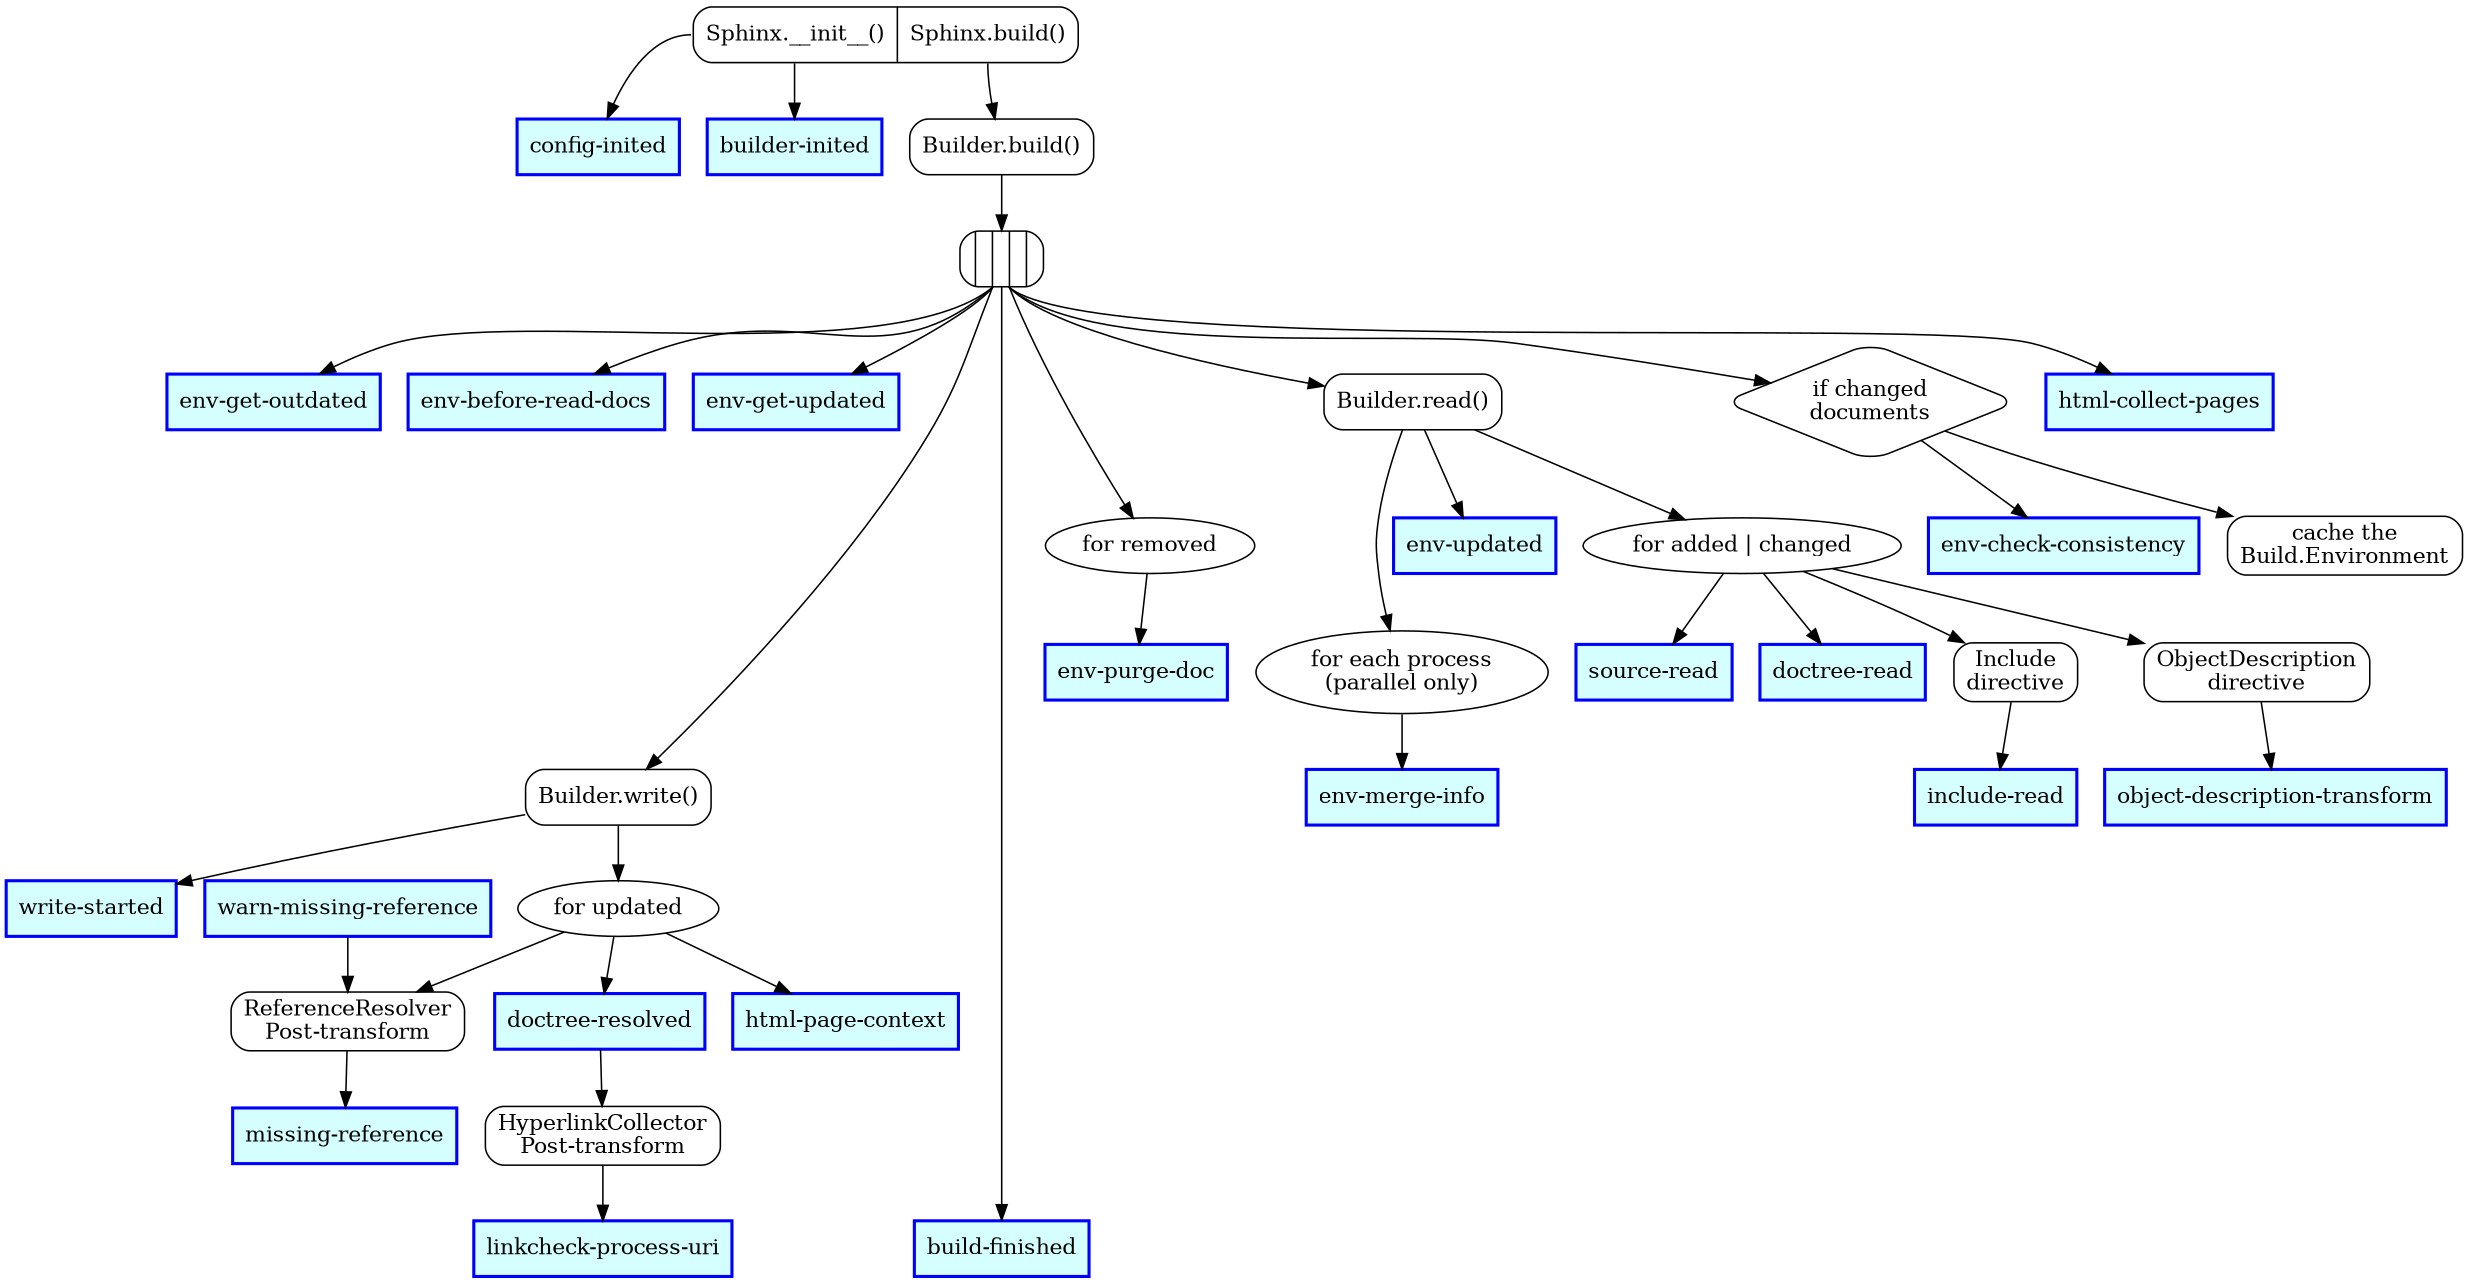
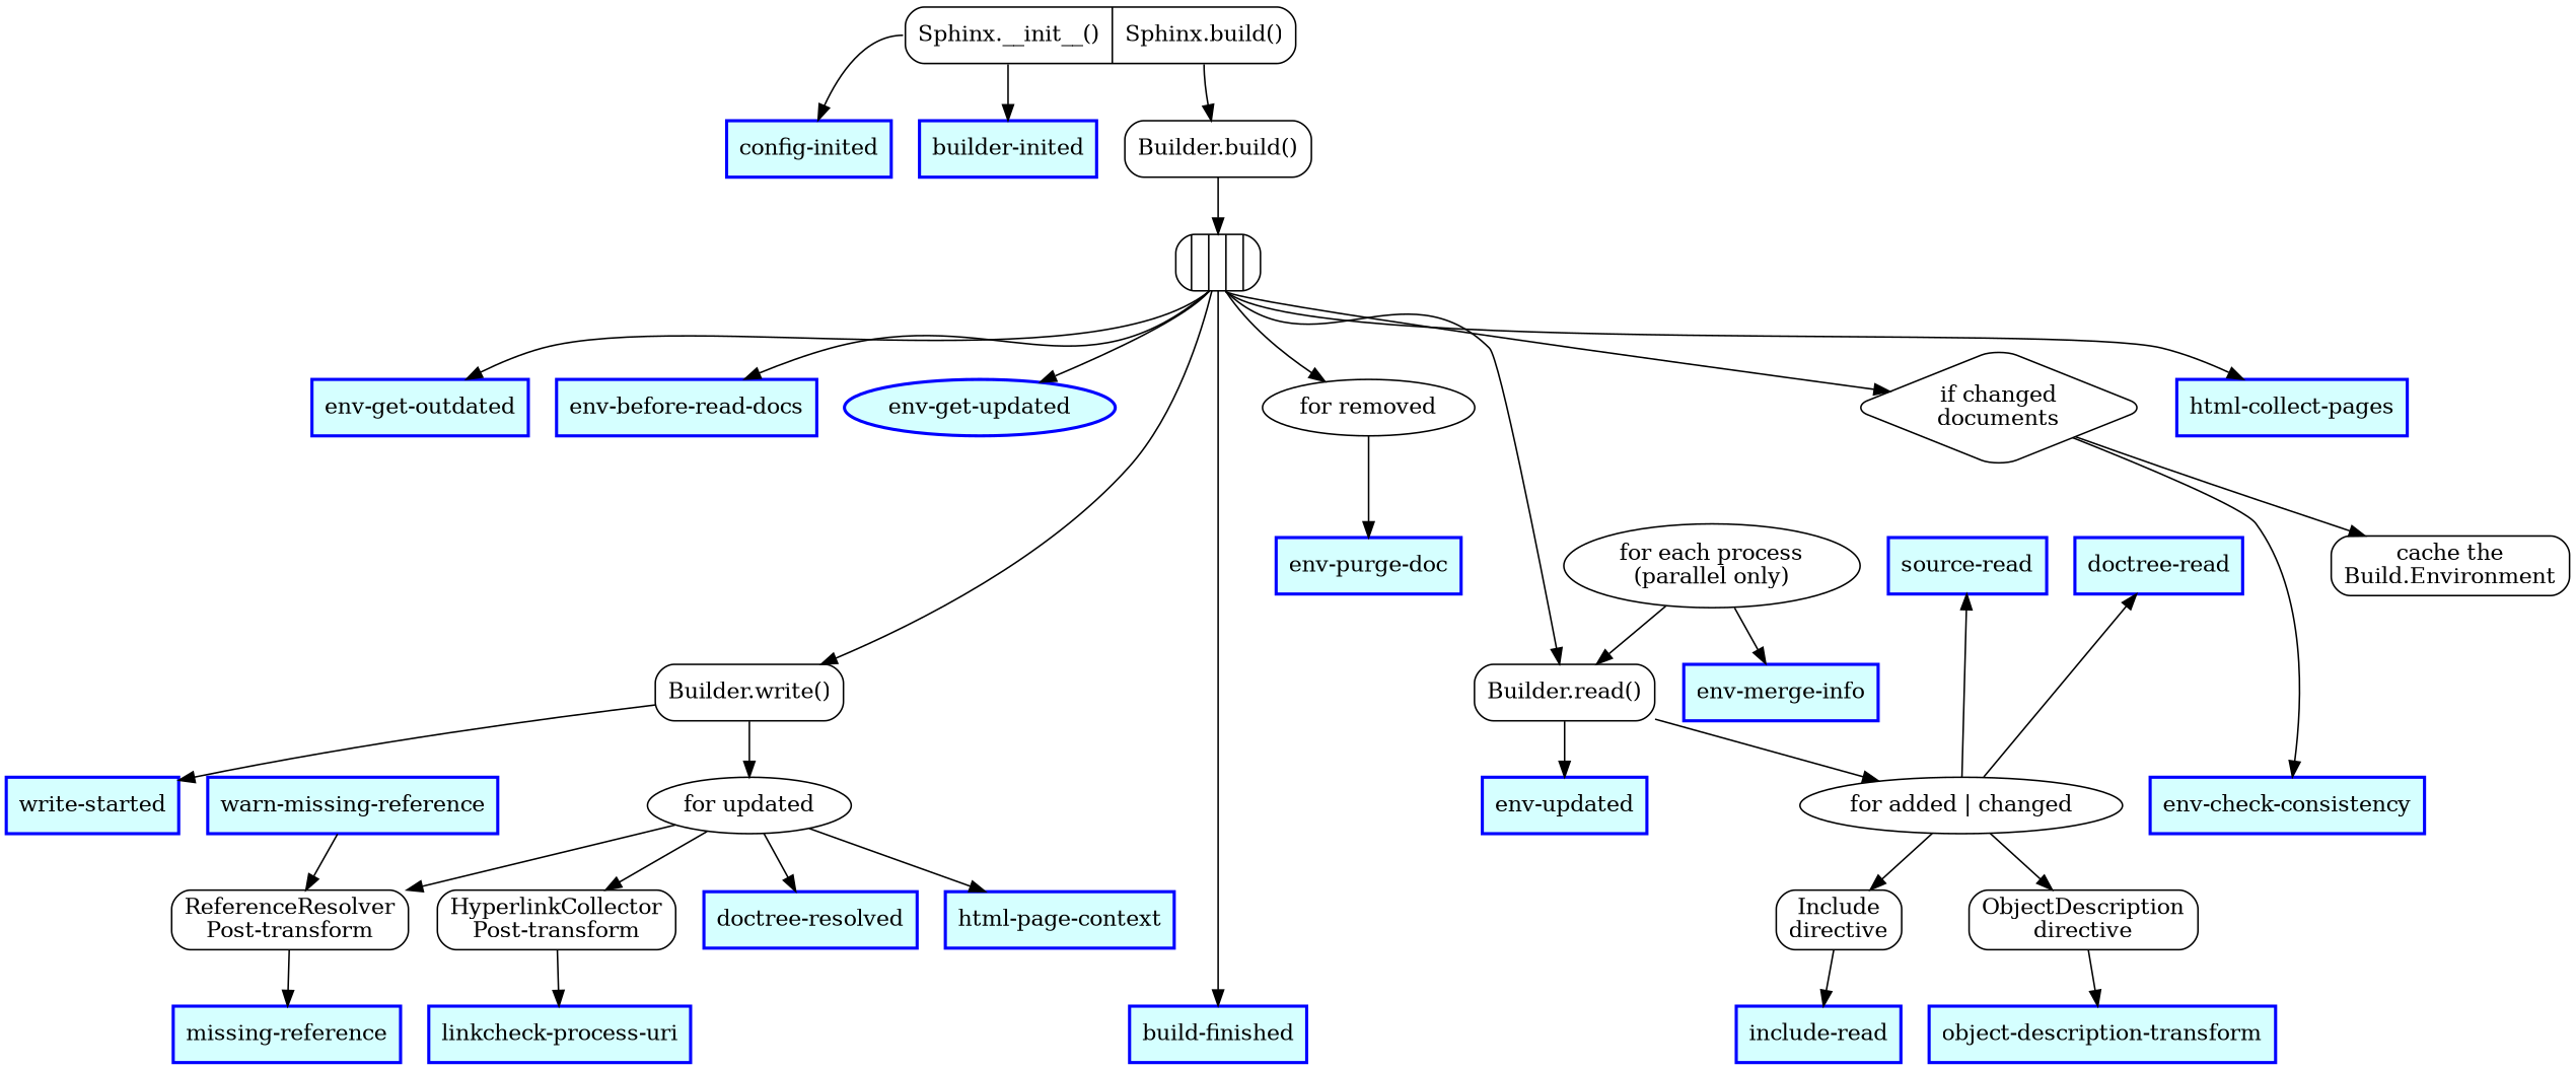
  digraph {
    rankdir=TB
    node [color=blue fillcolor="#D5FFFF" penwidth=2 shape=rect style=filled]
    "config-inited"
    "builder-inited"
    "env-get-outdated"
    "env-before-read-docs"
-   "env-get-updated"
+   "env-get-updated" [shape=ellipse]
    "env-purge-doc"
    n7 [label="for each process\n(parallel only)" shape=ellipse style=rounded color="" fillcolor="" penwidth=""]
    "source-read"
    "doctree-read"
    "env-updated"
    "env-check-consistency"
    "env-merge-info"
    n13 [label="Builder.write()" style=rounded color="" fillcolor="" penwidth=""]
    "build-finished"
    "write-started"
    n16 [label="for updated" shape=ellipse style=rounded color="" fillcolor="" penwidth=""]
    n17 [label="<init> Sphinx.__init__() | <build> Sphinx.build()" shape=record style=rounded color="" fillcolor="" penwidth=""]
    n18 [label="Builder.build()" style=rounded color="" fillcolor="" penwidth=""]
    n19 [label="\n            <before_read> before read |\n            <read> read |\n            <after_read> after read |\n            <write> write |\n            <finalize> finalize" shape=record style=rounded color="" fillcolor="" penwidth=""]
    n20 [label="for removed" shape=ellipse style=rounded color="" fillcolor="" penwidth=""]
    n21 [label="Builder.read()" style=rounded color="" fillcolor="" penwidth=""]
    n22 [label="if changed\ndocuments" shape=diamond style=rounded color="" fillcolor="" penwidth=""]
    "html-collect-pages"
    n24 [label="for added | changed" shape=ellipse style=rounded color="" fillcolor="" penwidth=""]
    "cache the\nBuild.Environment" [style=rounded color="" fillcolor="" penwidth=""]
    n26 [label="Include\ndirective" style=rounded color="" fillcolor="" penwidth=""]
    n27 [label="ObjectDescription\ndirective" style=rounded color="" fillcolor="" penwidth=""]
    "include-read"
    "object-description-transform"
    n30 [label="ReferenceResolver\nPost-transform" style=rounded color="" fillcolor="" penwidth=""]
    n31 [label="HyperlinkCollector\nPost-transform" style=rounded color="" fillcolor="" penwidth=""]
    "doctree-resolved"
    "html-page-context"
    "missing-reference"
    "linkcheck-process-uri"
    "warn-missing-reference"
    subgraph sub_1 {
      rank=same
      "config-inited"
      "builder-inited"
    }
    subgraph sub_2 {
      rank=same
      "env-get-outdated"
      "env-before-read-docs"
      "env-get-updated"
    }
    subgraph sub_3 {
      rank=same
      "env-purge-doc"
      n7
      "source-read"
      "doctree-read"
    }
    subgraph sub_4 {
      rank=same
      "env-updated"
      "env-check-consistency"
    }
    subgraph sub_5 {
      rank=same
      "env-merge-info"
      n13
    }
    subgraph sub_6 {
      rank=max
      "build-finished"
    }
    n7 -> "env-merge-info"
    n13 -> "write-started"
    n13 -> n16
    n16 -> n30
-   "doctree-resolved" -> n31
+   n16 -> n31
    n16 -> "doctree-resolved"
    n16 -> "html-page-context"
    n17 -> "config-inited" [tailport=init]
    n17 -> "builder-inited" [tailport=init]
    n17 -> n18 [tailport=build]
    n18 -> n19
    n19 -> "env-get-outdated" [tailport=before_read]
    n19 -> "env-before-read-docs" [tailport=before_read]
    n19 -> "env-get-updated" [tailport=after_read]
    n19 -> n13 [tailport=write]
    n19 -> "build-finished" [tailport=finalize]
    n19 -> n20 [tailport=before_read]
    n19 -> n21 [tailport=read]
    n19 -> n22 [tailport=after_read]
    n19 -> "html-collect-pages" [tailport=finalize]
    n20 -> "env-purge-doc"
-   n21 -> n7
+   n7 -> n21
    n21 -> "env-updated"
    n21 -> n24
    n22 -> "env-check-consistency"
    n22 -> "cache the\nBuild.Environment"
    n24 -> "source-read"
    n24 -> "doctree-read"
    n24 -> n26
    n24 -> n27
    n26 -> "include-read"
    n27 -> "object-description-transform"
    n30 -> "missing-reference"
    n31 -> "linkcheck-process-uri"
    "warn-missing-reference" -> n30
  }
